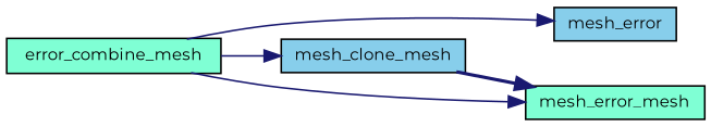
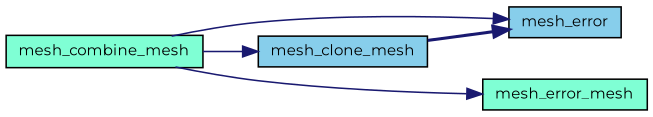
  digraph {
    fontname=Montserrat
    rankdir=LR
    node [color=black fillcolor=aquamarine fontname=Montserrat fontsize=10 shape=record style=filled]
    edge [color=midnightblue fontname=Montserrat fontsize=10 labelfontname=Helvetica labelfontsize=10 style=solid]
-   n1 [fontcolor=black height=0.2 label=error_combine_mesh width=0.4]
+   n1 [fontcolor=black height=0.2 label=mesh_combine_mesh width=0.4]
    n2 [fillcolor=skyblue height=0.2 label=mesh_clone_mesh width=0.4]
    n3 [fillcolor=skyblue height=0.2 label=mesh_error width=0.4]
    n4 [height=0.2 label=mesh_error_mesh width=0.4]
    n1 -> n2
    n1 -> n3
    n1 -> n4
-   n2 -> n4 [style=bold]
+   n2 -> n3 [style=bold]
  }
